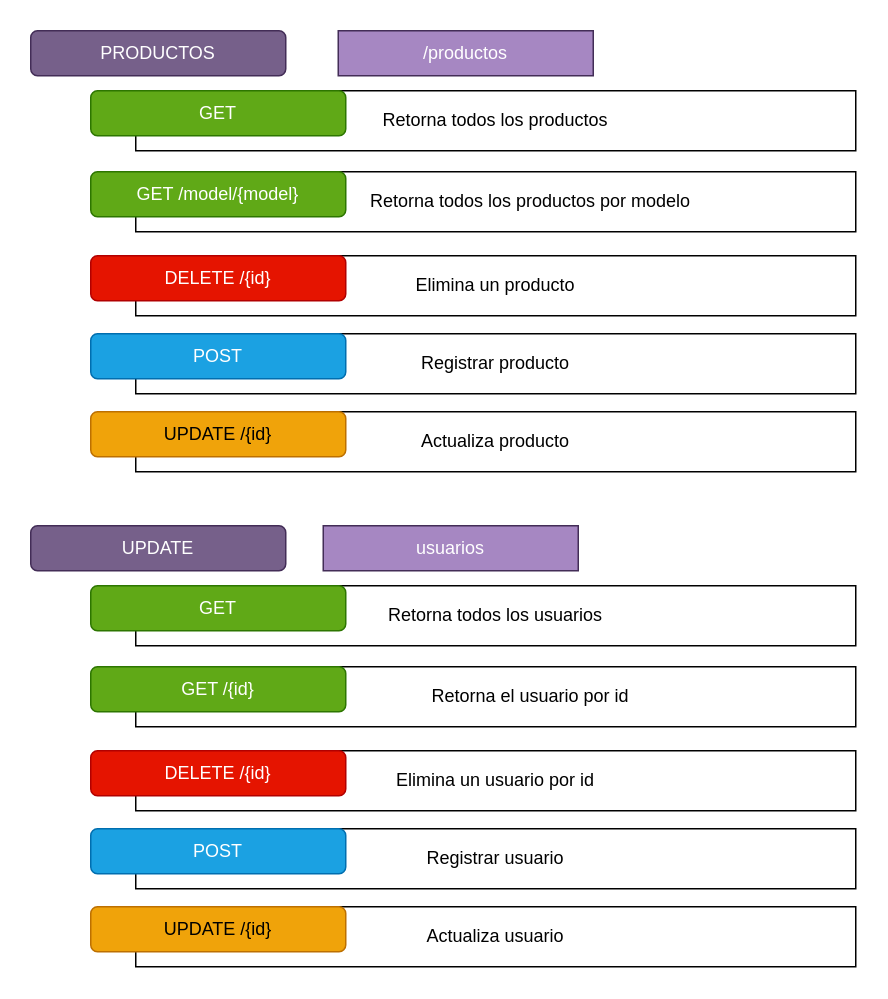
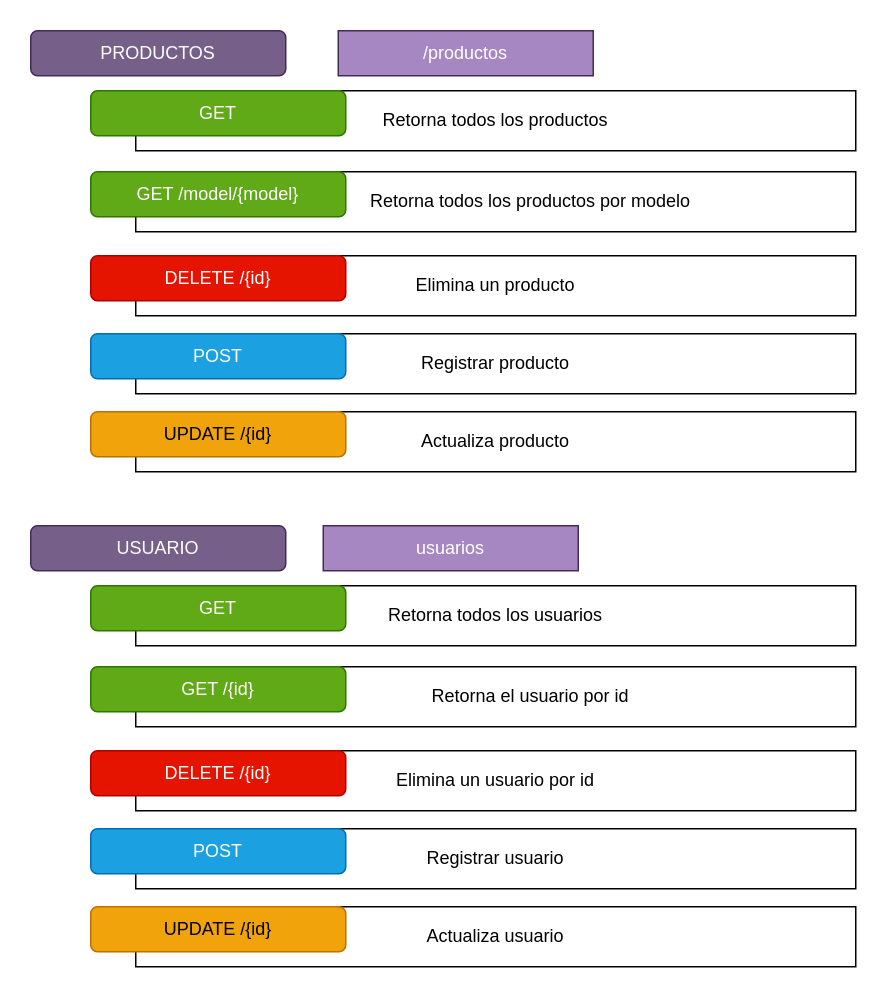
  <mxCell id="0" />
  <mxCell id="1" parent="0" />
  <mxCell id="2" value="&lt;font color=&quot;#000000&quot;&gt;Retorna todos los productos&lt;/font&gt;" style="rounded=0;whiteSpace=wrap;html=1;fillColor=#FFFFFF;" vertex="1" parent="1"><mxGeometry x="90" y="60" width="480" height="40" as="geometry" /></mxCell>
  <mxCell id="3" value="GET" style="rounded=1;whiteSpace=wrap;html=1;fillColor=#60a917;fontColor=#ffffff;strokeColor=#2D7600;" vertex="1" parent="1"><mxGeometry x="60" y="60" width="170" height="30" as="geometry" /></mxCell>
  <mxCell id="4" value="PRODUCTOS" style="rounded=1;whiteSpace=wrap;html=1;fillColor=#76608a;fontColor=#ffffff;strokeColor=#432D57;" vertex="1" parent="1"><mxGeometry x="20" y="20" width="170" height="30" as="geometry" /></mxCell>
  <mxCell id="5" value="/productos" style="rounded=0;whiteSpace=wrap;html=1;fillColor=#A687C2;strokeColor=#432D57;fontColor=#ffffff;" vertex="1" parent="1"><mxGeometry x="225" y="20" width="170" height="30" as="geometry" /></mxCell>
  <mxCell id="6" value="&lt;font color=&quot;#000000&quot;&gt;&amp;nbsp; &amp;nbsp; &amp;nbsp; &amp;nbsp; &amp;nbsp; &amp;nbsp; &amp;nbsp; Retorna todos los productos por modelo&lt;/font&gt;" style="rounded=0;whiteSpace=wrap;html=1;fillColor=#FFFFFF;" vertex="1" parent="1"><mxGeometry x="90" y="114" width="480" height="40" as="geometry" /></mxCell>
  <mxCell id="7" value="GET /model/{model}" style="rounded=1;whiteSpace=wrap;html=1;fillColor=#60a917;strokeColor=#2D7600;fontColor=#ffffff;" vertex="1" parent="1"><mxGeometry x="60" y="114" width="170" height="30" as="geometry" /></mxCell>
  <mxCell id="8" value="&lt;font color=&quot;#000000&quot;&gt;Elimina un producto&lt;/font&gt;" style="rounded=0;whiteSpace=wrap;html=1;fillColor=#FFFFFF;" vertex="1" parent="1"><mxGeometry x="90" y="170" width="480" height="40" as="geometry" /></mxCell>
  <mxCell id="9" value="DELETE /{id}" style="rounded=1;whiteSpace=wrap;html=1;fillColor=#e51400;fontColor=#ffffff;strokeColor=#B20000;" vertex="1" parent="1"><mxGeometry x="60" y="170" width="170" height="30" as="geometry" /></mxCell>
  <mxCell id="10" value="&lt;font color=&quot;#000000&quot;&gt;Registrar producto&lt;/font&gt;" style="rounded=0;whiteSpace=wrap;html=1;fillColor=#FFFFFF;" vertex="1" parent="1"><mxGeometry x="90" y="222" width="480" height="40" as="geometry" /></mxCell>
  <mxCell id="11" value="POST" style="rounded=1;whiteSpace=wrap;html=1;fillColor=#1ba1e2;fontColor=#ffffff;strokeColor=#006EAF;" vertex="1" parent="1"><mxGeometry x="60" y="222" width="170" height="30" as="geometry" /></mxCell>
  <mxCell id="12" value="&lt;font color=&quot;#000000&quot;&gt;Actualiza producto&lt;/font&gt;" style="rounded=0;whiteSpace=wrap;html=1;fillColor=#FFFFFF;" vertex="1" parent="1"><mxGeometry x="90" y="274" width="480" height="40" as="geometry" /></mxCell>
  <mxCell id="13" value="UPDATE /{id}" style="rounded=1;whiteSpace=wrap;html=1;fillColor=#f0a30a;fontColor=#000000;strokeColor=#BD7000;" vertex="1" parent="1"><mxGeometry x="60" y="274" width="170" height="30" as="geometry" /></mxCell>
  <mxCell id="14" value="&lt;font color=&quot;#000000&quot;&gt;Retorna todos los usuarios&lt;/font&gt;" style="rounded=0;whiteSpace=wrap;html=1;fillColor=#FFFFFF;" vertex="1" parent="1"><mxGeometry x="90" y="390" width="480" height="40" as="geometry" /></mxCell>
  <mxCell id="15" value="GET" style="rounded=1;whiteSpace=wrap;html=1;fillColor=#60a917;fontColor=#ffffff;strokeColor=#2D7600;" vertex="1" parent="1"><mxGeometry x="60" y="390" width="170" height="30" as="geometry" /></mxCell>
- <mxCell id="16" value="UPDATE" style="rounded=1;whiteSpace=wrap;html=1;fillColor=#76608a;fontColor=#ffffff;strokeColor=#432D57;" vertex="1" parent="1"><mxGeometry x="20" y="350" width="170" height="30" as="geometry" /></mxCell>
+ <mxCell id="16" value="USUARIO" style="rounded=1;whiteSpace=wrap;html=1;fillColor=#76608a;fontColor=#ffffff;strokeColor=#432D57;" vertex="1" parent="1"><mxGeometry x="20" y="350" width="170" height="30" as="geometry" /></mxCell>
  <mxCell id="17" value="usuarios" style="rounded=0;whiteSpace=wrap;html=1;fillColor=#A687C2;strokeColor=#432D57;fontColor=#ffffff;" vertex="1" parent="1"><mxGeometry x="215" y="350" width="170" height="30" as="geometry" /></mxCell>
  <mxCell id="18" value="&lt;font color=&quot;#000000&quot;&gt;&amp;nbsp; &amp;nbsp; &amp;nbsp; &amp;nbsp; &amp;nbsp; &amp;nbsp; &amp;nbsp; Retorna el usuario por id&lt;/font&gt;" style="rounded=0;whiteSpace=wrap;html=1;fillColor=#FFFFFF;" vertex="1" parent="1"><mxGeometry x="90" y="444" width="480" height="40" as="geometry" /></mxCell>
  <mxCell id="19" value="GET /{id}" style="rounded=1;whiteSpace=wrap;html=1;fillColor=#60a917;strokeColor=#2D7600;fontColor=#ffffff;" vertex="1" parent="1"><mxGeometry x="60" y="444" width="170" height="30" as="geometry" /></mxCell>
  <mxCell id="20" value="&lt;font color=&quot;#000000&quot;&gt;Elimina un usuario por id&lt;/font&gt;" style="rounded=0;whiteSpace=wrap;html=1;fillColor=#FFFFFF;" vertex="1" parent="1"><mxGeometry x="90" y="500" width="480" height="40" as="geometry" /></mxCell>
  <mxCell id="21" value="DELETE /{id}" style="rounded=1;whiteSpace=wrap;html=1;fillColor=#e51400;fontColor=#ffffff;strokeColor=#B20000;" vertex="1" parent="1"><mxGeometry x="60" y="500" width="170" height="30" as="geometry" /></mxCell>
  <mxCell id="22" value="&lt;font color=&quot;#000000&quot;&gt;Registrar usuario&lt;/font&gt;" style="rounded=0;whiteSpace=wrap;html=1;fillColor=#FFFFFF;" vertex="1" parent="1"><mxGeometry x="90" y="552" width="480" height="40" as="geometry" /></mxCell>
  <mxCell id="23" value="POST" style="rounded=1;whiteSpace=wrap;html=1;fillColor=#1ba1e2;fontColor=#ffffff;strokeColor=#006EAF;" vertex="1" parent="1"><mxGeometry x="60" y="552" width="170" height="30" as="geometry" /></mxCell>
  <mxCell id="24" value="&lt;font color=&quot;#000000&quot;&gt;Actualiza usuario&lt;/font&gt;" style="rounded=0;whiteSpace=wrap;html=1;fillColor=#FFFFFF;" vertex="1" parent="1"><mxGeometry x="90" y="604" width="480" height="40" as="geometry" /></mxCell>
  <mxCell id="25" value="UPDATE /{id}" style="rounded=1;whiteSpace=wrap;html=1;fillColor=#f0a30a;fontColor=#000000;strokeColor=#BD7000;" vertex="1" parent="1"><mxGeometry x="60" y="604" width="170" height="30" as="geometry" /></mxCell>
